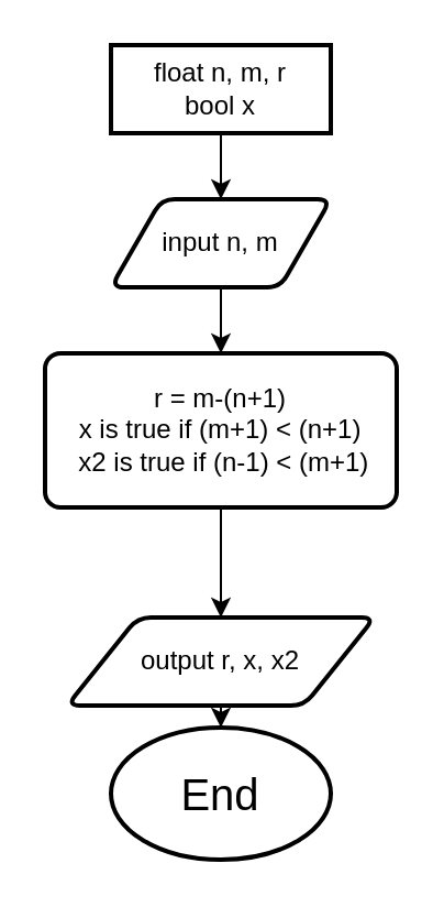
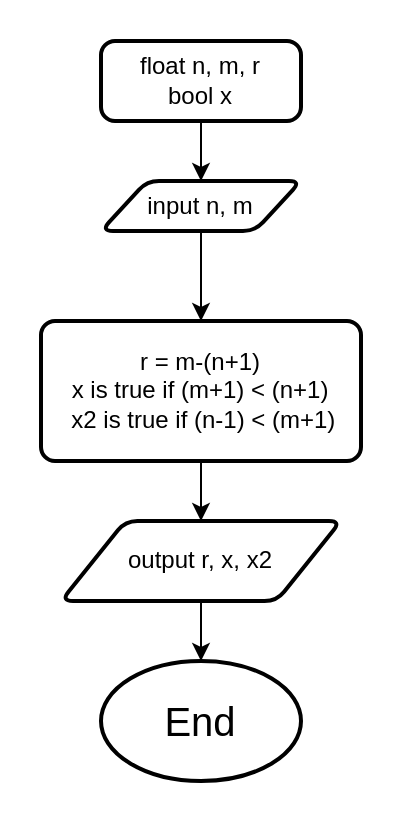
  <mxCell id="0" />
  <mxCell id="1" parent="0" />
  <mxCell id="2" value="" style="edgeStyle=orthogonalEdgeStyle;rounded=0;orthogonalLoop=1;jettySize=auto;html=1;" edge="1" parent="1" source="3" target="5"><mxGeometry relative="1" as="geometry" /></mxCell>
- <mxCell id="3" value="float n, m, r&lt;br&gt;bool x" style="whiteSpace=wrap;html=1;absoluteArcSize=1;arcSize=14;strokeWidth=2;rounded=0;" vertex="1" parent="1"><mxGeometry x="50" y="20" width="100" height="40" as="geometry" /></mxCell>
+ <mxCell id="3" value="float n, m, r&lt;br&gt;bool x" style="rounded=1;whiteSpace=wrap;html=1;absoluteArcSize=1;arcSize=14;strokeWidth=2;" vertex="1" parent="1"><mxGeometry x="50" y="20" width="100" height="40" as="geometry" /></mxCell>
  <mxCell id="4" value="" style="edgeStyle=orthogonalEdgeStyle;rounded=0;orthogonalLoop=1;jettySize=auto;html=1;" edge="1" parent="1" source="5" target="9"><mxGeometry relative="1" as="geometry" /></mxCell>
- <mxCell id="5" value="input n, m" style="shape=parallelogram;html=1;strokeWidth=2;perimeter=parallelogramPerimeter;whiteSpace=wrap;rounded=1;arcSize=12;size=0.23;" vertex="1" parent="1"><mxGeometry x="50" y="90" width="100" height="40" as="geometry" /></mxCell>
+ <mxCell id="5" value="input n, m" style="shape=parallelogram;html=1;strokeWidth=2;perimeter=parallelogramPerimeter;whiteSpace=wrap;rounded=1;arcSize=12;size=0.23;" vertex="1" parent="1"><mxGeometry x="50" y="90" width="100" height="25" as="geometry" /></mxCell>
  <mxCell id="6" value="" style="edgeStyle=orthogonalEdgeStyle;rounded=0;orthogonalLoop=1;jettySize=auto;html=1;" edge="1" parent="1" source="7" target="10"><mxGeometry relative="1" as="geometry" /></mxCell>
- <mxCell id="7" value="output r, x, x2" style="shape=parallelogram;html=1;strokeWidth=2;perimeter=parallelogramPerimeter;whiteSpace=wrap;rounded=1;arcSize=12;size=0.23;" vertex="1" parent="1"><mxGeometry x="30" y="280" width="140" height="40" as="geometry" /></mxCell>
+ <mxCell id="7" value="output r, x, x2" style="shape=parallelogram;html=1;strokeWidth=2;perimeter=parallelogramPerimeter;whiteSpace=wrap;rounded=1;arcSize=12;size=0.23;" vertex="1" parent="1"><mxGeometry x="30" y="260" width="140" height="40" as="geometry" /></mxCell>
  <mxCell id="8" value="" style="edgeStyle=orthogonalEdgeStyle;rounded=0;orthogonalLoop=1;jettySize=auto;html=1;" edge="1" parent="1" source="9" target="7"><mxGeometry relative="1" as="geometry" /></mxCell>
  <mxCell id="9" value="r = m-(n+1)&lt;br&gt;x is true if (m+1) &amp;lt; (n+1)&lt;br&gt;&amp;nbsp;x2 is true if (n-1) &amp;lt; (m+1)" style="rounded=1;whiteSpace=wrap;html=1;absoluteArcSize=1;arcSize=14;strokeWidth=2;" vertex="1" parent="1"><mxGeometry x="20" y="160" width="160" height="70" as="geometry" /></mxCell>
  <mxCell id="10" value="&lt;font style=&quot;font-size: 20px;&quot;&gt;End&lt;/font&gt;" style="strokeWidth=2;html=1;shape=mxgraph.flowchart.start_1;whiteSpace=wrap;" vertex="1" parent="1"><mxGeometry x="50" y="330" width="100" height="60" as="geometry" /></mxCell>
